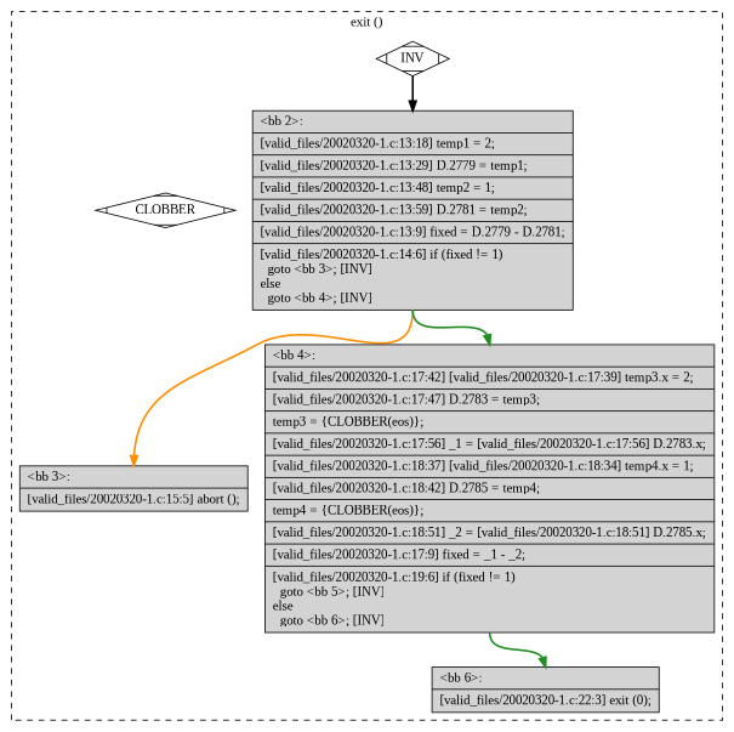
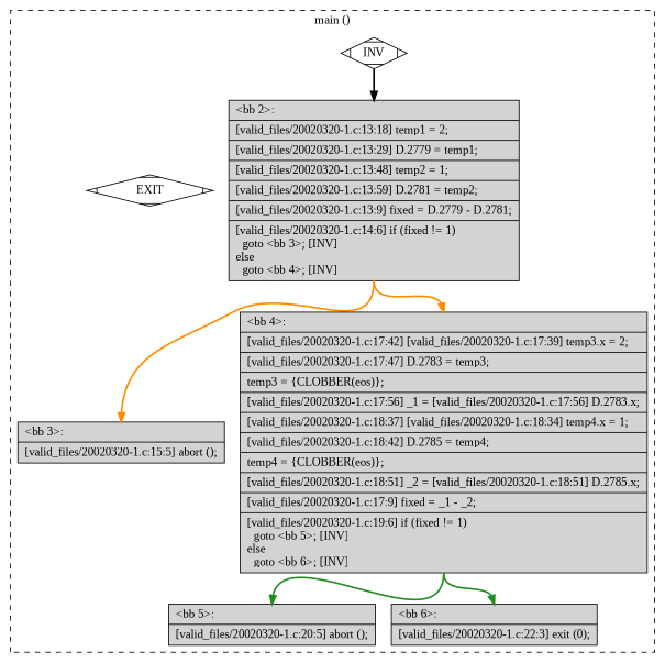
  digraph {
    fontname="Liberation Serif"
    node [fillcolor=lightgrey fontname="Liberation Serif" shape=record style=filled]
    edge [constraint=true fontname="Liberation Serif" headport=n style="solid,bold" tailport=s color=darkorange weight=10]
    n1 [fillcolor=white label=INV shape=Mdiamond]
-   n2 [fillcolor=white label=CLOBBER shape=Mdiamond]
+   n2 [fillcolor=white label=EXIT shape=Mdiamond]
    n3 [label="{\<bb\ 2\>:\l|[valid_files/20020320-1.c:13:18]\ temp1\ =\ 2;\l|[valid_files/20020320-1.c:13:29]\ D.2779\ =\ temp1;\l|[valid_files/20020320-1.c:13:48]\ temp2\ =\ 1;\l|[valid_files/20020320-1.c:13:59]\ D.2781\ =\ temp2;\l|[valid_files/20020320-1.c:13:9]\ fixed\ =\ D.2779\ -\ D.2781;\l|[valid_files/20020320-1.c:14:6]\ if\ (fixed\ !=\ 1)\l\ \ goto\ \<bb\ 3\>;\ [INV]\lelse\l\ \ goto\ \<bb\ 4\>;\ [INV]\l}"]
    n4 [label="{\<bb\ 3\>:\l|[valid_files/20020320-1.c:15:5]\ abort\ ();\l}"]
    n5 [label="{\<bb\ 4\>:\l|[valid_files/20020320-1.c:17:42]\ [valid_files/20020320-1.c:17:39]\ temp3.x\ =\ 2;\l|[valid_files/20020320-1.c:17:47]\ D.2783\ =\ temp3;\l|temp3\ =\ \{CLOBBER(eos)\};\l|[valid_files/20020320-1.c:17:56]\ _1\ =\ [valid_files/20020320-1.c:17:56]\ D.2783.x;\l|[valid_files/20020320-1.c:18:37]\ [valid_files/20020320-1.c:18:34]\ temp4.x\ =\ 1;\l|[valid_files/20020320-1.c:18:42]\ D.2785\ =\ temp4;\l|temp4\ =\ \{CLOBBER(eos)\};\l|[valid_files/20020320-1.c:18:51]\ _2\ =\ [valid_files/20020320-1.c:18:51]\ D.2785.x;\l|[valid_files/20020320-1.c:17:9]\ fixed\ =\ _1\ -\ _2;\l|[valid_files/20020320-1.c:19:6]\ if\ (fixed\ !=\ 1)\l\ \ goto\ \<bb\ 5\>;\ [INV]\lelse\l\ \ goto\ \<bb\ 6\>;\ [INV]\l}"]
+   n6 [label="{\<bb\ 5\>:\l|[valid_files/20020320-1.c:20:5]\ abort\ ();\l}"]
    n7 [label="{\<bb\ 6\>:\l|[valid_files/20020320-1.c:22:3]\ exit\ (0);\l}"]
    subgraph cluster_1 {
      color=black
-     label="exit ()"
+     label="main ()"
      style=dashed
      n1
      n2
      n3
      n4
      n5
+     n6
      n7
    }
    n1 -> n2 [style=invis color="" weight=""]
    n1 -> n3 [color=black weight=100]
    n3 -> n4
-   n3 -> n5 [color=forestgreen]
+   n3 -> n5
+   n5 -> n6 [color=forestgreen]
    n5 -> n7 [color=forestgreen]
  }
